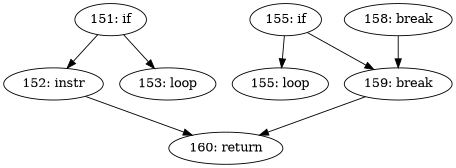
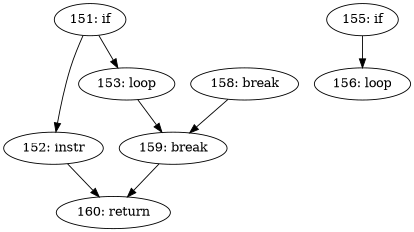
  digraph {
    n1 [label="151: if"]
    n2 [label="152: instr"]
    n3 [label="153: loop"]
    n4 [label="160: return"]
    n5 [label="155: if"]
-   n6 [label="155: loop"]
+   n6 [label="156: loop"]
    n7 [label="159: break"]
    n8 [label="158: break"]
    n1 -> n2
    n1 -> n3
    n2 -> n4
    n5 -> n6
-   n5 -> n7
+   n3 -> n7
    n7 -> n4
    n8 -> n7
  }
